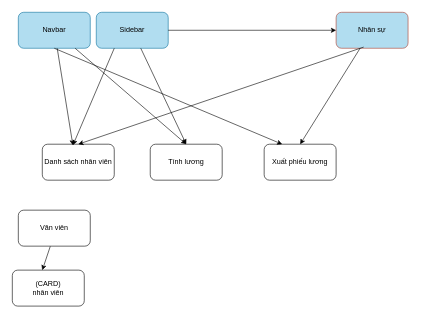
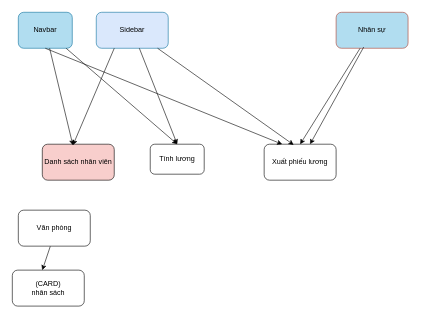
  <mxCell id="0" />
  <mxCell id="1" parent="0" />
  <mxCell id="2" value="Nhân sự" style="rounded=1;whiteSpace=wrap;html=1;fillColor=#b1ddf0;strokeColor=#ae4132;" vertex="1" parent="1"><mxGeometry x="560" y="20" width="120" height="60" as="geometry" /></mxCell>
- <mxCell id="3" value="Danh sách nhân viên" style="rounded=1;whiteSpace=wrap;html=1;" vertex="1" parent="1"><mxGeometry x="70" y="240" width="120" height="60" as="geometry" /></mxCell>
- <mxCell id="4" value="Tính lương" style="rounded=1;whiteSpace=wrap;html=1;" vertex="1" parent="1"><mxGeometry x="250" y="240" width="120" height="60" as="geometry" /></mxCell>
+ <mxCell id="3" value="Danh sách nhân viên" style="rounded=1;whiteSpace=wrap;html=1;fillColor=#f8cecc;" vertex="1" parent="1"><mxGeometry x="70" y="240" width="120" height="60" as="geometry" /></mxCell>
+ <mxCell id="4" value="Tính lương" style="rounded=1;whiteSpace=wrap;html=1;" vertex="1" parent="1"><mxGeometry x="250" y="240" width="90" height="50" as="geometry" /></mxCell>
  <mxCell id="5" value="Xuất phiếu lương" style="rounded=1;whiteSpace=wrap;html=1;" vertex="1" parent="1"><mxGeometry x="440" y="240" width="120" height="60" as="geometry" /></mxCell>
- <mxCell id="6" value="Sidebar" style="rounded=1;whiteSpace=wrap;html=1;fillColor=#b1ddf0;strokeColor=#10739e;" vertex="1" parent="1"><mxGeometry x="160" y="20" width="120" height="60" as="geometry" /></mxCell>
- <mxCell id="7" value="Navbar" style="rounded=1;whiteSpace=wrap;html=1;fillColor=#b1ddf0;strokeColor=#10739e;" vertex="1" parent="1"><mxGeometry x="30" y="20" width="120" height="60" as="geometry" /></mxCell>
- <mxCell id="8" value="(CARD)&lt;br&gt;nhân viên" style="rounded=1;whiteSpace=wrap;html=1;" vertex="1" parent="1"><mxGeometry x="20" y="450" width="120" height="60" as="geometry" /></mxCell>
- <mxCell id="9" value="Văn viên" style="rounded=1;whiteSpace=wrap;html=1;" vertex="1" parent="1"><mxGeometry x="30" y="350" width="120" height="60" as="geometry" /></mxCell>
+ <mxCell id="6" value="Sidebar" style="rounded=1;whiteSpace=wrap;html=1;fillColor=#dae8fc;strokeColor=#10739e;" vertex="1" parent="1"><mxGeometry x="160" y="20" width="120" height="60" as="geometry" /></mxCell>
+ <mxCell id="7" value="Navbar" style="rounded=1;whiteSpace=wrap;html=1;fillColor=#b1ddf0;strokeColor=#10739e;" vertex="1" parent="1"><mxGeometry x="30" y="20" width="90" height="60" as="geometry" /></mxCell>
+ <mxCell id="8" value="(CARD)&lt;br&gt;nhân sách" style="rounded=1;whiteSpace=wrap;html=1;" vertex="1" parent="1"><mxGeometry x="20" y="450" width="120" height="60" as="geometry" /></mxCell>
+ <mxCell id="9" value="Văn phòng" style="rounded=1;whiteSpace=wrap;html=1;" vertex="1" parent="1"><mxGeometry x="30" y="350" width="120" height="60" as="geometry" /></mxCell>
  <mxCell id="10" value="" style="endArrow=classic;html=1;entryX=0.425;entryY=0.028;entryDx=0;entryDy=0;entryPerimeter=0;" edge="1" parent="1" source="7" target="3"><mxGeometry width="50" height="50" relative="1" as="geometry"><mxPoint x="300" y="370" as="sourcePoint" /><mxPoint x="350" y="320" as="targetPoint" /><Array as="points" /></mxGeometry></mxCell>
  <mxCell id="11" value="" style="endArrow=classic;html=1;exitX=0.25;exitY=1;exitDx=0;exitDy=0;entryX=0.426;entryY=0.025;entryDx=0;entryDy=0;entryPerimeter=0;" edge="1" parent="1" source="6" target="3"><mxGeometry width="50" height="50" relative="1" as="geometry"><mxPoint x="300" y="370" as="sourcePoint" /><mxPoint x="350" y="320" as="targetPoint" /></mxGeometry></mxCell>
  <mxCell id="12" value="" style="endArrow=classic;html=1;entryX=0.5;entryY=0;entryDx=0;entryDy=0;" edge="1" parent="1" source="7" target="4"><mxGeometry width="50" height="50" relative="1" as="geometry"><mxPoint x="80.44" y="84.66" as="sourcePoint" /><mxPoint x="131" y="251.68" as="targetPoint" /><Array as="points" /></mxGeometry></mxCell>
  <mxCell id="13" value="" style="endArrow=classic;html=1;entryX=0.5;entryY=0;entryDx=0;entryDy=0;" edge="1" parent="1" source="6" target="4"><mxGeometry width="50" height="50" relative="1" as="geometry"><mxPoint x="200" y="90" as="sourcePoint" /><mxPoint x="130.04" y="250" as="targetPoint" /></mxGeometry></mxCell>
  <mxCell id="14" value="" style="endArrow=classic;html=1;exitX=0.5;exitY=1;exitDx=0;exitDy=0;entryX=0.25;entryY=0;entryDx=0;entryDy=0;" edge="1" parent="1" source="7" target="5"><mxGeometry width="50" height="50" relative="1" as="geometry"><mxPoint x="90.44" y="94.66" as="sourcePoint" /><mxPoint x="490" y="246" as="targetPoint" /><Array as="points" /></mxGeometry></mxCell>
- <mxCell id="15" value="" style="endArrow=classic;html=1;" edge="1" parent="1" source="6" target="2"><mxGeometry width="50" height="50" relative="1" as="geometry"><mxPoint x="210" y="100" as="sourcePoint" /><mxPoint x="302.12" y="255.82" as="targetPoint" /></mxGeometry></mxCell>
- <mxCell id="16" value="" style="endArrow=classic;html=1;exitX=0.383;exitY=0.967;exitDx=0;exitDy=0;exitPerimeter=0;entryX=0.5;entryY=0;entryDx=0;entryDy=0;" edge="1" parent="1" source="2" target="3"><mxGeometry width="50" height="50" relative="1" as="geometry"><mxPoint x="240" y="290" as="sourcePoint" /><mxPoint x="290" y="240" as="targetPoint" /></mxGeometry></mxCell>
+ <mxCell id="15" value="" style="endArrow=classic;html=1;entryX=0.41;entryY=0.019;entryDx=0;entryDy=0;entryPerimeter=0;" edge="1" parent="1" source="6" target="5"><mxGeometry width="50" height="50" relative="1" as="geometry"><mxPoint x="210" y="100" as="sourcePoint" /><mxPoint x="302.12" y="255.82" as="targetPoint" /></mxGeometry></mxCell>
+ <mxCell id="16" value="" style="endArrow=classic;html=1;exitX=0.383;exitY=0.967;exitDx=0;exitDy=0;exitPerimeter=0;" edge="1" parent="1" source="2" target="5"><mxGeometry width="50" height="50" relative="1" as="geometry"><mxPoint x="240" y="290" as="sourcePoint" /><mxPoint x="290" y="240" as="targetPoint" /></mxGeometry></mxCell>
  <mxCell id="17" value="" style="endArrow=classic;html=1;entryX=0.5;entryY=0;entryDx=0;entryDy=0;" edge="1" parent="1" target="5"><mxGeometry width="50" height="50" relative="1" as="geometry"><mxPoint x="600" y="80" as="sourcePoint" /><mxPoint x="320" y="250" as="targetPoint" /></mxGeometry></mxCell>
  <mxCell id="18" value="" style="endArrow=classic;html=1;exitX=0.444;exitY=1.006;exitDx=0;exitDy=0;exitPerimeter=0;" edge="1" parent="1" source="9"><mxGeometry width="50" height="50" relative="1" as="geometry"><mxPoint x="88" y="400" as="sourcePoint" /><mxPoint x="69.999" y="450" as="targetPoint" /></mxGeometry></mxCell>
